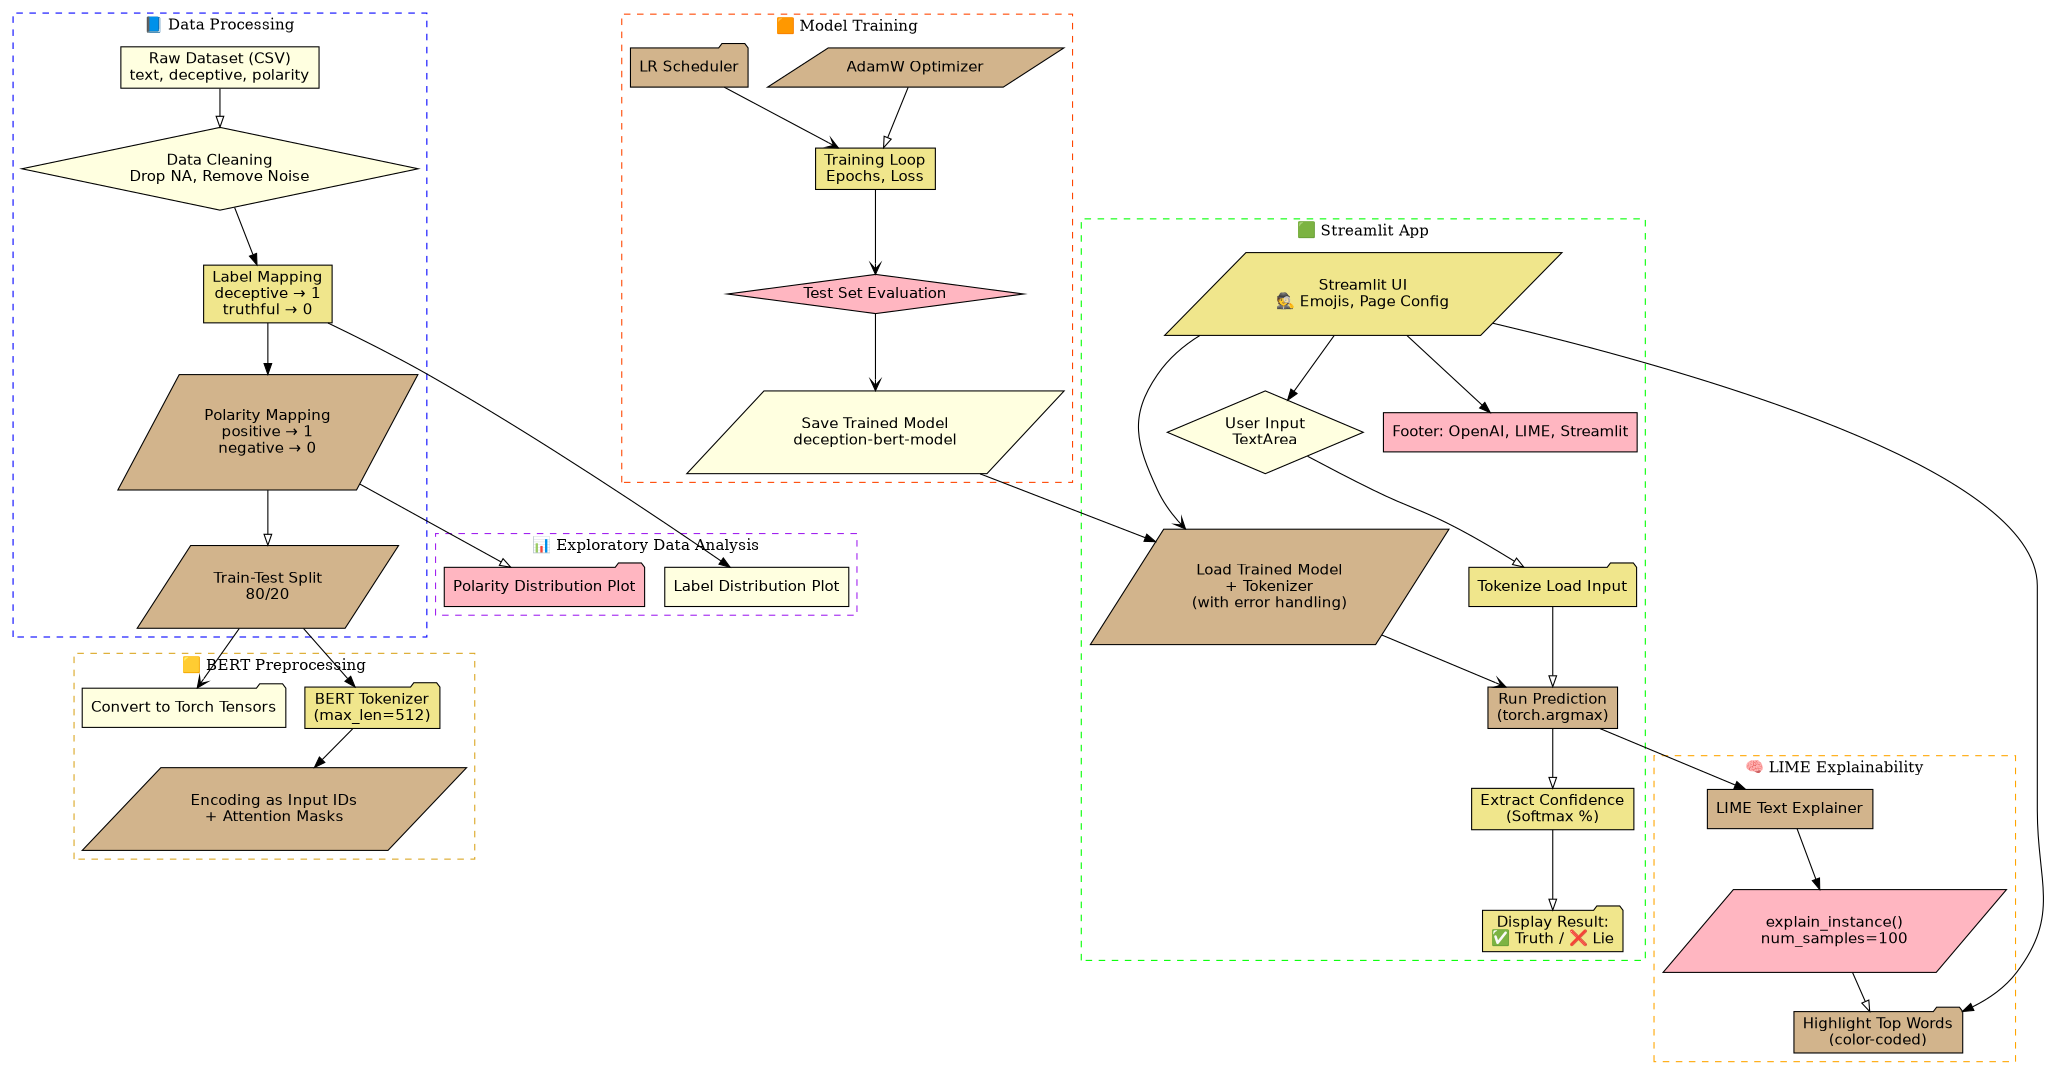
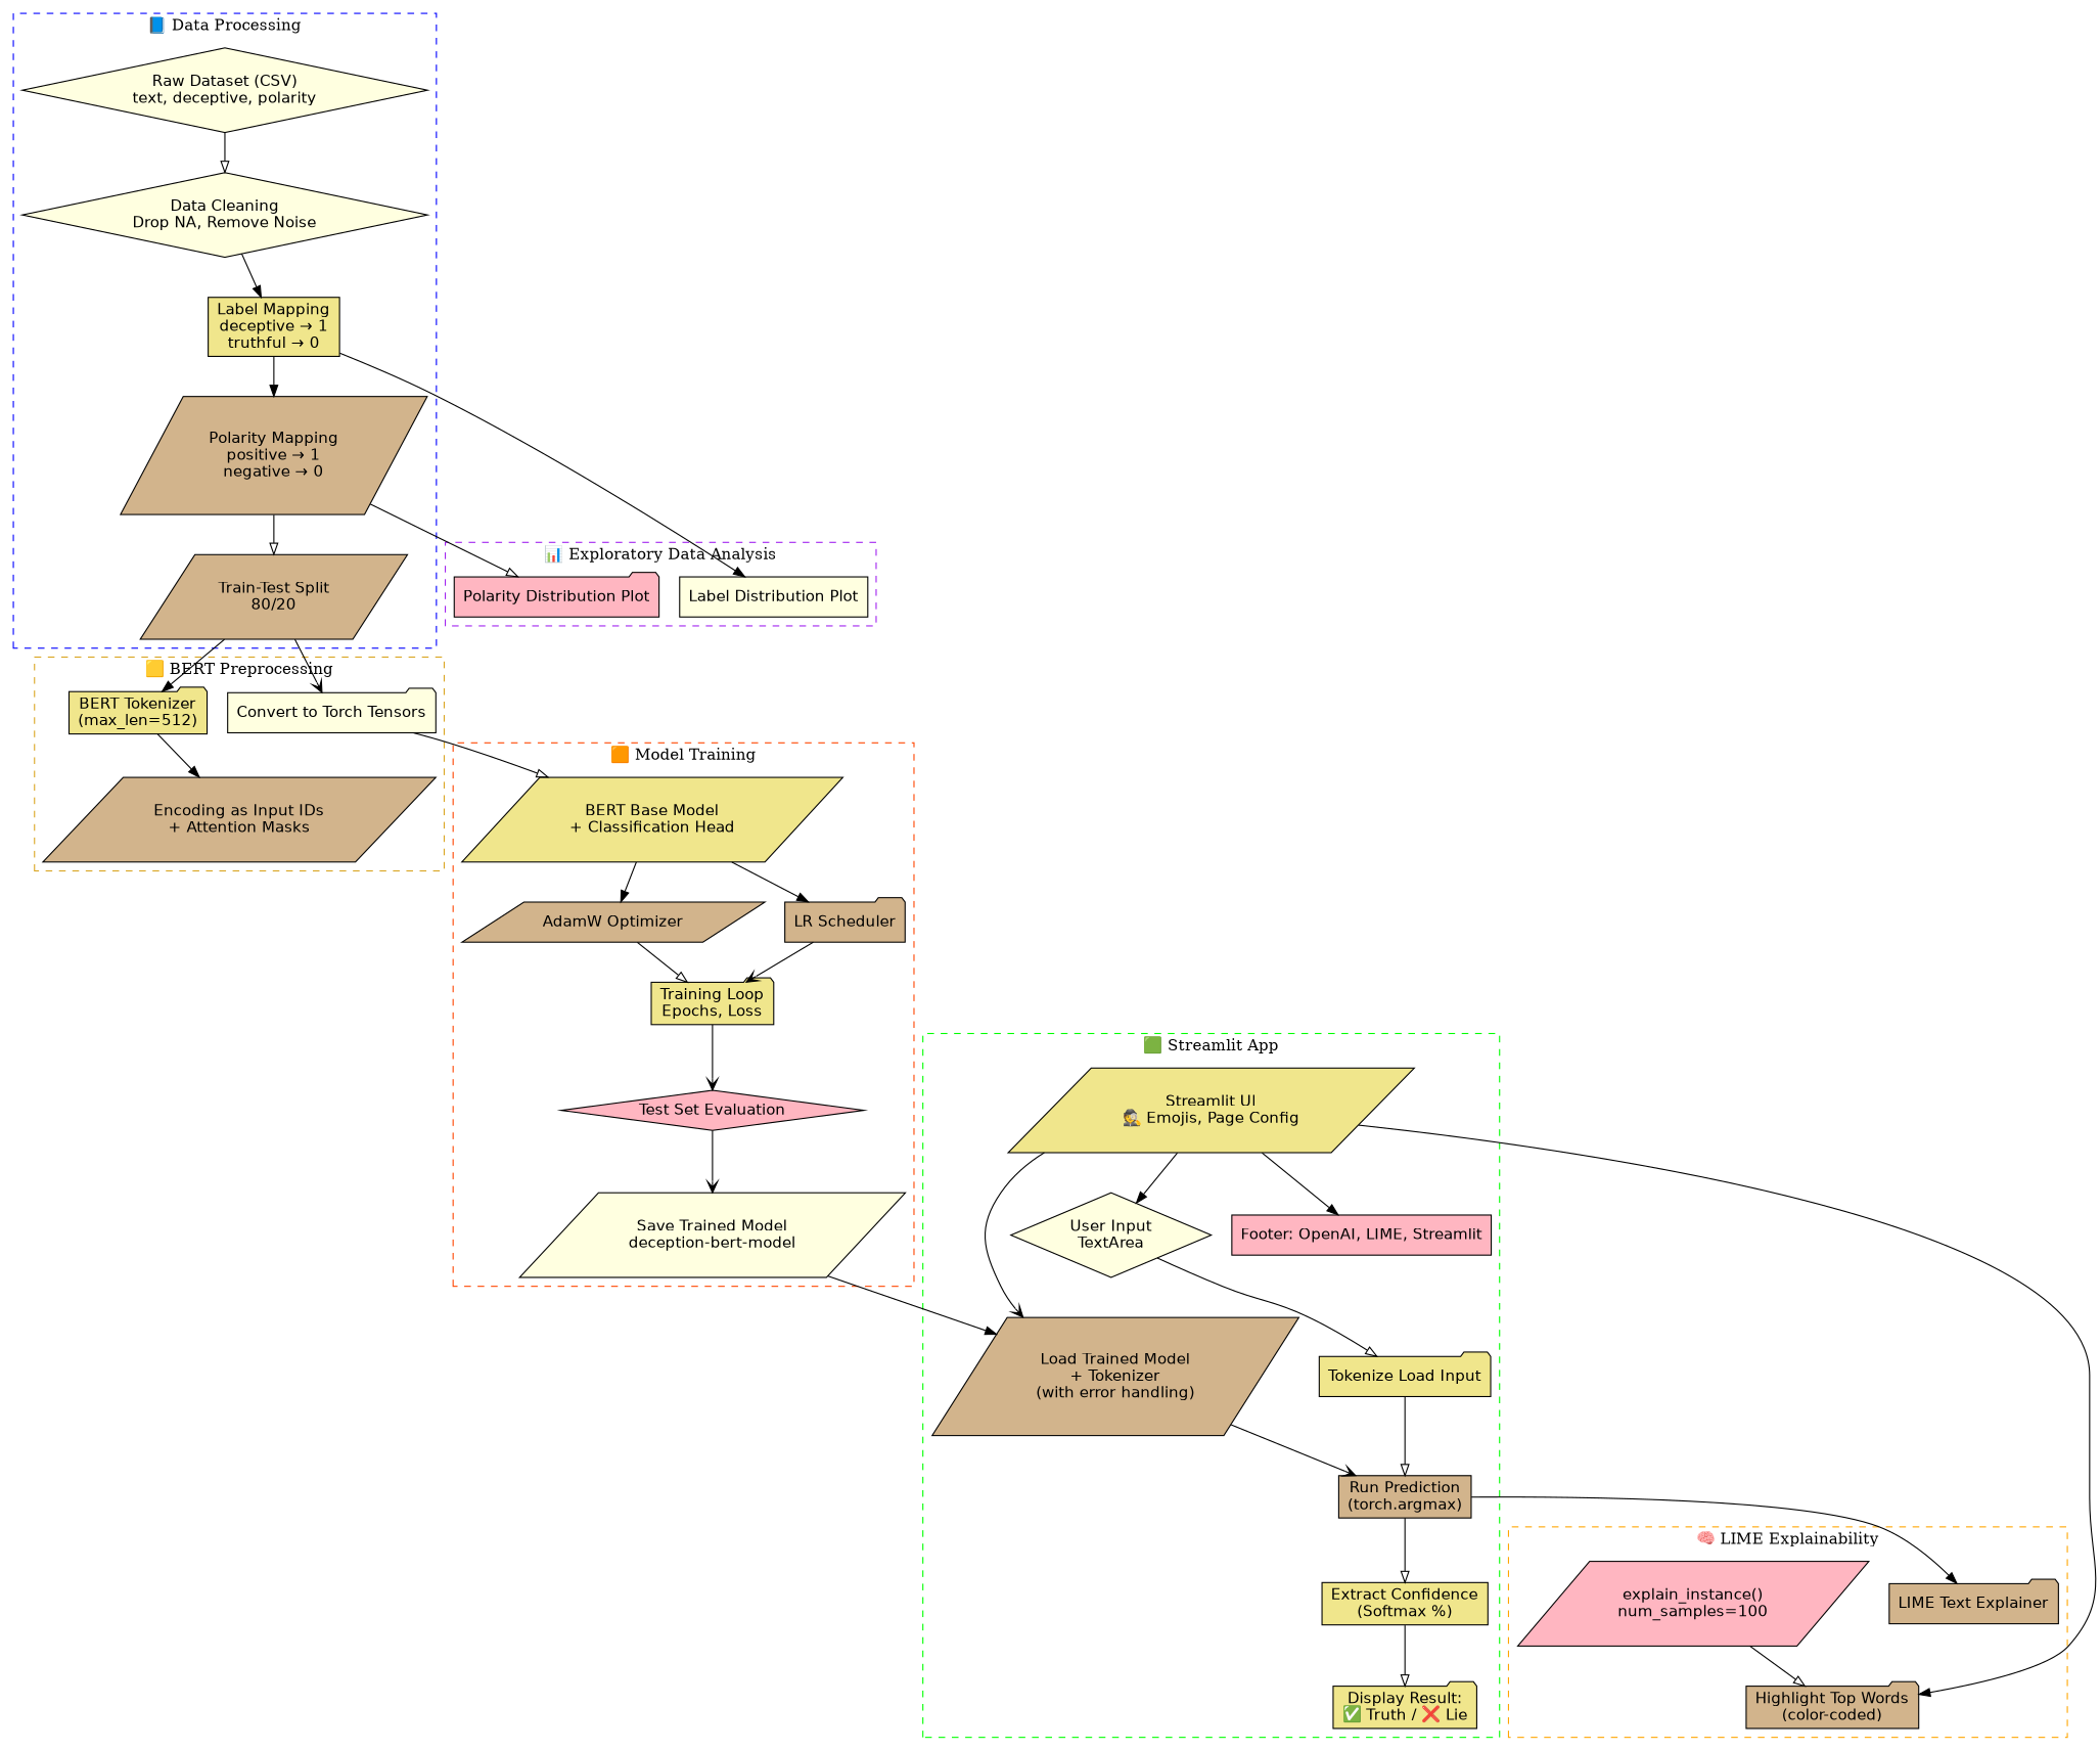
  digraph {
    rankdir=TB
    node [fillcolor=tan fontname=Helvetica shape=parallelogram style=filled]
    edge [arrowhead=normal]
-   n1 [fillcolor=lightyellow label="Raw Dataset (CSV)\ntext, deceptive, polarity" shape=box]
+   n1 [fillcolor=lightyellow label="Raw Dataset (CSV)\ntext, deceptive, polarity" shape=diamond]
    n2 [fillcolor=lightyellow label="Data Cleaning\nDrop NA, Remove Noise" shape=diamond]
    n3 [fillcolor=khaki label="Label Mapping\ndeceptive → 1\ntruthful → 0" shape=box]
    n4 [label="Polarity Mapping\npositive → 1\nnegative → 0"]
    n5 [label="Train-Test Split\n80/20"]
    n6 [fillcolor=khaki label="BERT Tokenizer\n(max_len=512)" shape=folder]
    n7 [label="Encoding as Input IDs\n+ Attention Masks"]
    n8 [fillcolor=lightyellow label="Convert to Torch Tensors" shape=folder]
+   n9 [fillcolor=khaki label="BERT Base Model\n+ Classification Head"]
    n10 [label="AdamW Optimizer"]
    n11 [label="LR Scheduler" shape=folder]
-   n12 [fillcolor=khaki label="Training Loop\nEpochs, Loss" shape=box]
+   n12 [fillcolor=khaki label="Training Loop\nEpochs, Loss" shape=folder]
    n13 [fillcolor=lightpink label="Test Set Evaluation" shape=diamond]
    n14 [fillcolor=lightyellow label="Save Trained Model\ndeception-bert-model"]
    n15 [fillcolor=khaki label="Streamlit UI\n🕵️ Emojis, Page Config"]
    n16 [label="Load Trained Model\n+ Tokenizer\n(with error handling)"]
    n17 [fillcolor=lightyellow label="User Input\nTextArea" shape=diamond]
    n18 [fillcolor=khaki label="Tokenize Load Input" shape=folder]
    n19 [label="Run Prediction\n(torch.argmax)" shape=box]
    n20 [fillcolor=khaki label="Extract Confidence\n(Softmax %)" shape=box]
    n21 [fillcolor=khaki label="Display Result:\n✅ Truth / ❌ Lie" shape=folder]
    n22 [fillcolor=lightpink label="Footer: OpenAI, LIME, Streamlit" shape=box]
-   n23 [label="LIME Text Explainer" shape=box]
+   n23 [label="LIME Text Explainer" shape=folder]
    n24 [fillcolor=lightpink label="explain_instance()\nnum_samples=100"]
    n25 [label="Highlight Top Words\n(color-coded)" shape=folder]
    n26 [fillcolor=lightyellow label="Label Distribution Plot" shape=box]
    n27 [fillcolor=lightpink label="Polarity Distribution Plot" shape=folder]
    subgraph cluster_1 {
      color=blue
      label="📘 Data Processing"
      style=dashed
      n1
      n2
      n3
      n4
      n5
    }
    subgraph cluster_2 {
      color=goldenrod
      label="🟨 BERT Preprocessing"
      style=dashed
      n6
      n7
      n8
    }
    subgraph cluster_3 {
      color=orangered
      label="🟧 Model Training"
      style=dashed
+     n9
      n10
      n11
      n12
      n13
      n14
    }
    subgraph cluster_4 {
      color=green
      label="🟩 Streamlit App"
      style=dashed
      n15
      n16
      n17
      n18
      n19
      n20
      n21
      n22
    }
    subgraph cluster_5 {
      color=orange
      label="🧠 LIME Explainability"
      style=dashed
      n23
      n24
      n25
    }
    subgraph cluster_6 {
      color=purple
      label="📊 Exploratory Data Analysis"
      style=dashed
      n26
      n27
    }
    n1 -> n2 [arrowhead=onormal]
    n2 -> n3
    n3 -> n4
    n3 -> n26
    n4 -> n5 [arrowhead=onormal]
    n4 -> n27 [arrowhead=onormal]
    n5 -> n6
    n5 -> n8 [arrowhead=vee]
    n6 -> n7
+   n8 -> n9 [arrowhead=onormal]
+   n9 -> n10
+   n9 -> n11
    n10 -> n12 [arrowhead=onormal]
    n11 -> n12 [arrowhead=vee]
    n12 -> n13 [arrowhead=vee]
    n13 -> n14 [arrowhead=vee]
    n14 -> n16
    n15 -> n16 [arrowhead=vee]
    n15 -> n17
    n15 -> n22
    n15 -> n25
    n16 -> n19 [arrowhead=vee]
    n17 -> n18 [arrowhead=onormal]
    n18 -> n19 [arrowhead=onormal]
    n19 -> n20 [arrowhead=onormal]
    n19 -> n23
    n20 -> n21 [arrowhead=onormal]
-   n23 -> n24
    n24 -> n25 [arrowhead=onormal]
  }
